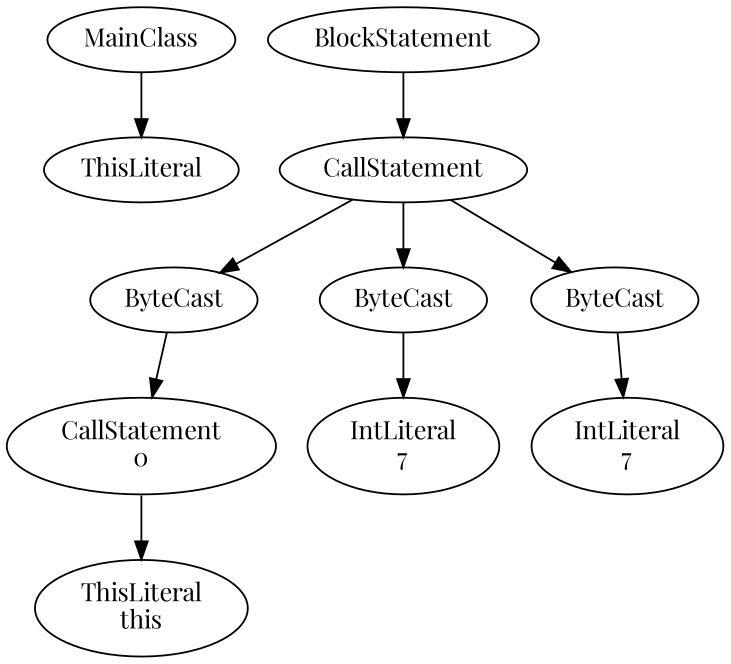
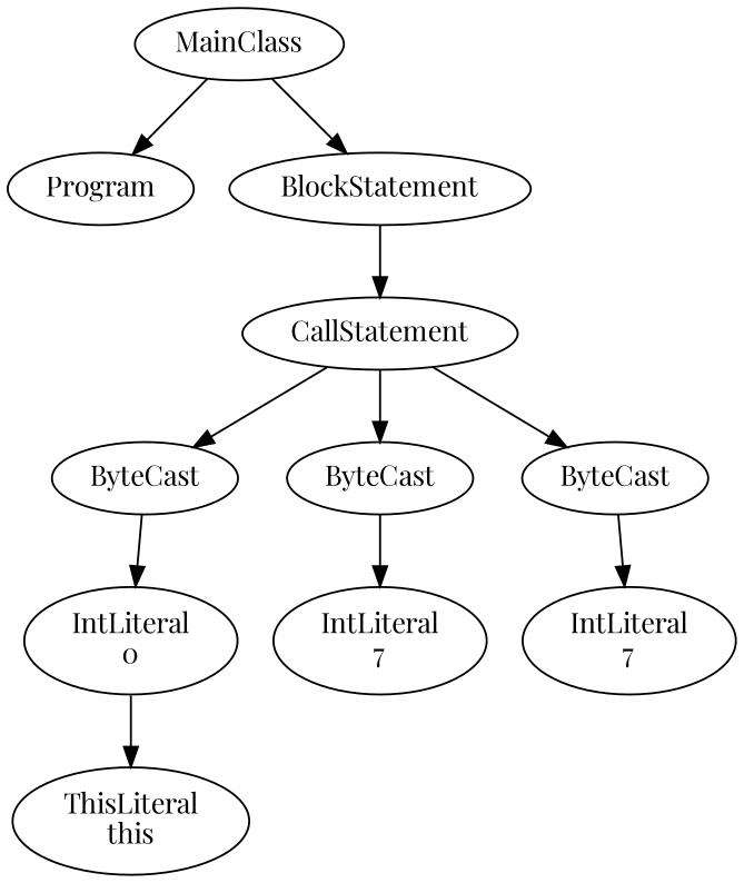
  digraph {
    fontname="Playfair Display"
    node [fontname="Playfair Display"]
    edge [fontname="Playfair Display"]
-   n1 [label=ThisLiteral]
+   n1 [label=Program]
    n2 [label=MainClass]
    n3 [label=BlockStatement]
    n4 [label=CallStatement]
    n5 [label=ByteCast]
    n6 [label=ByteCast]
    n7 [label=ByteCast]
    n8 [label="ThisLiteral\nthis"]
-   n9 [label="CallStatement\n0"]
+   n9 [label="IntLiteral\n0"]
    n10 [label="IntLiteral\n7"]
    n11 [label="IntLiteral\n7"]
    n2 -> n1
+   n2 -> n3
    n3 -> n4
    n4 -> n5
    n4 -> n6
    n4 -> n7
    n5 -> n9
    n6 -> n10
    n7 -> n11
    n9 -> n8
  }
